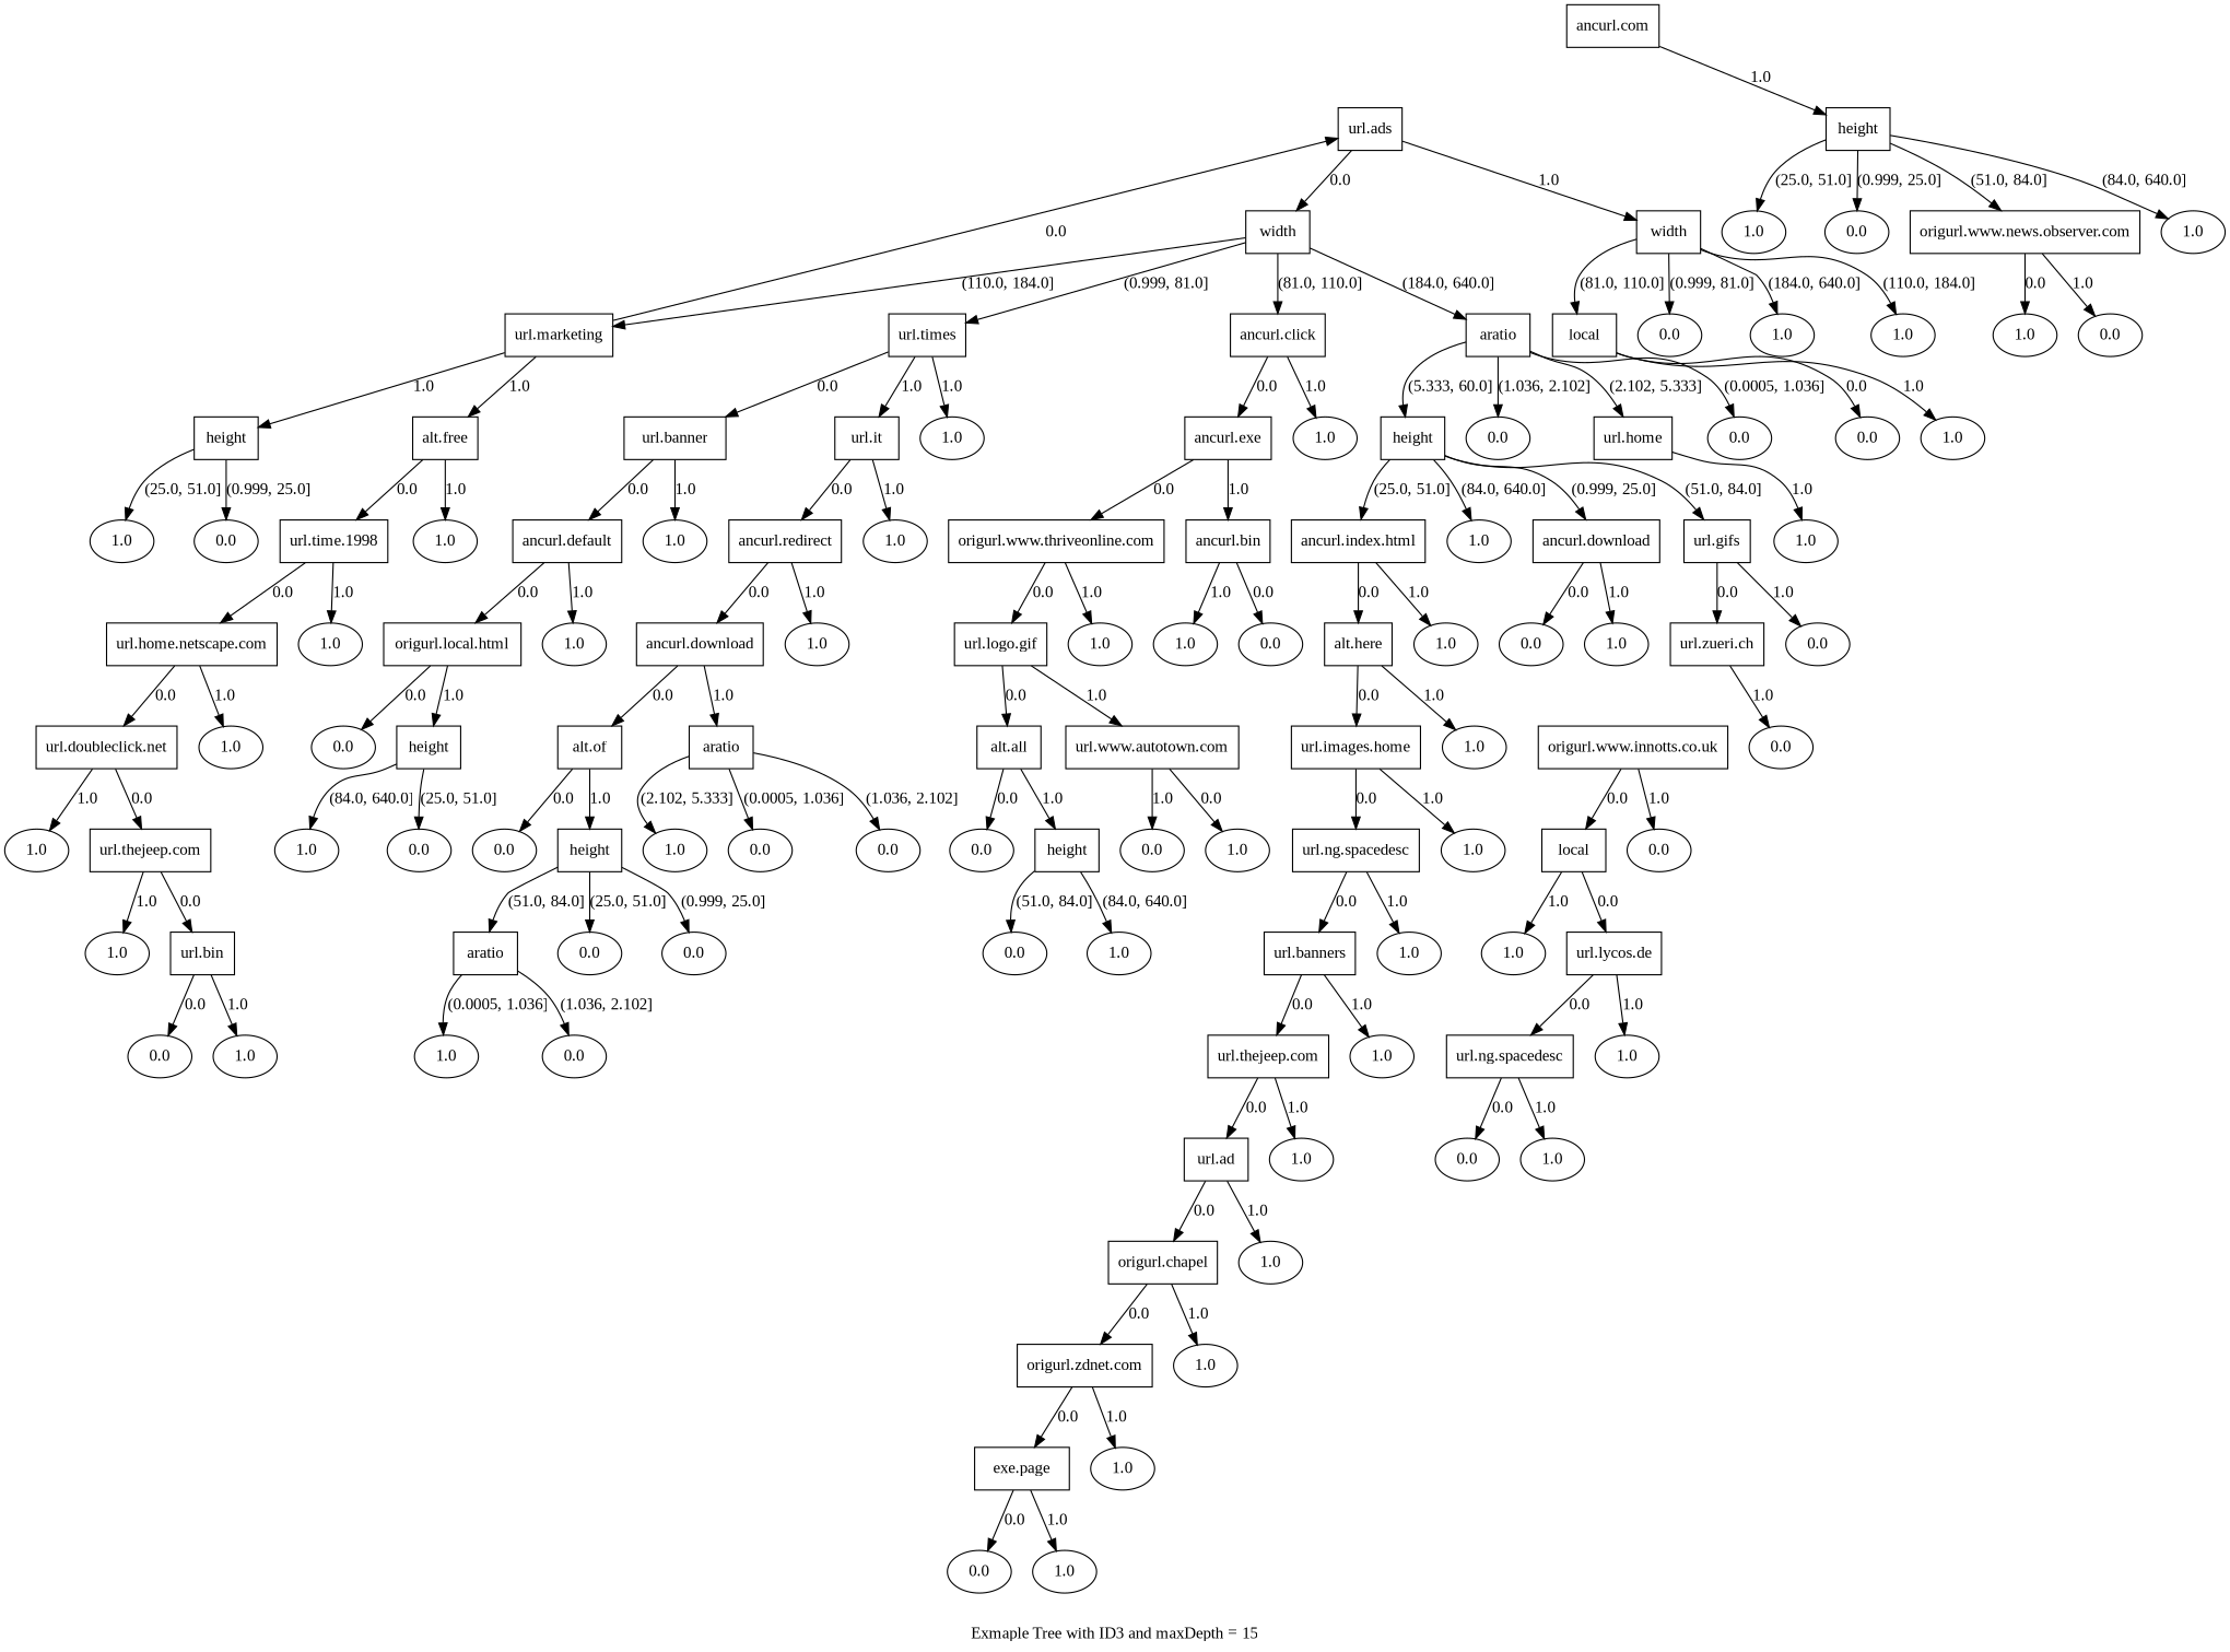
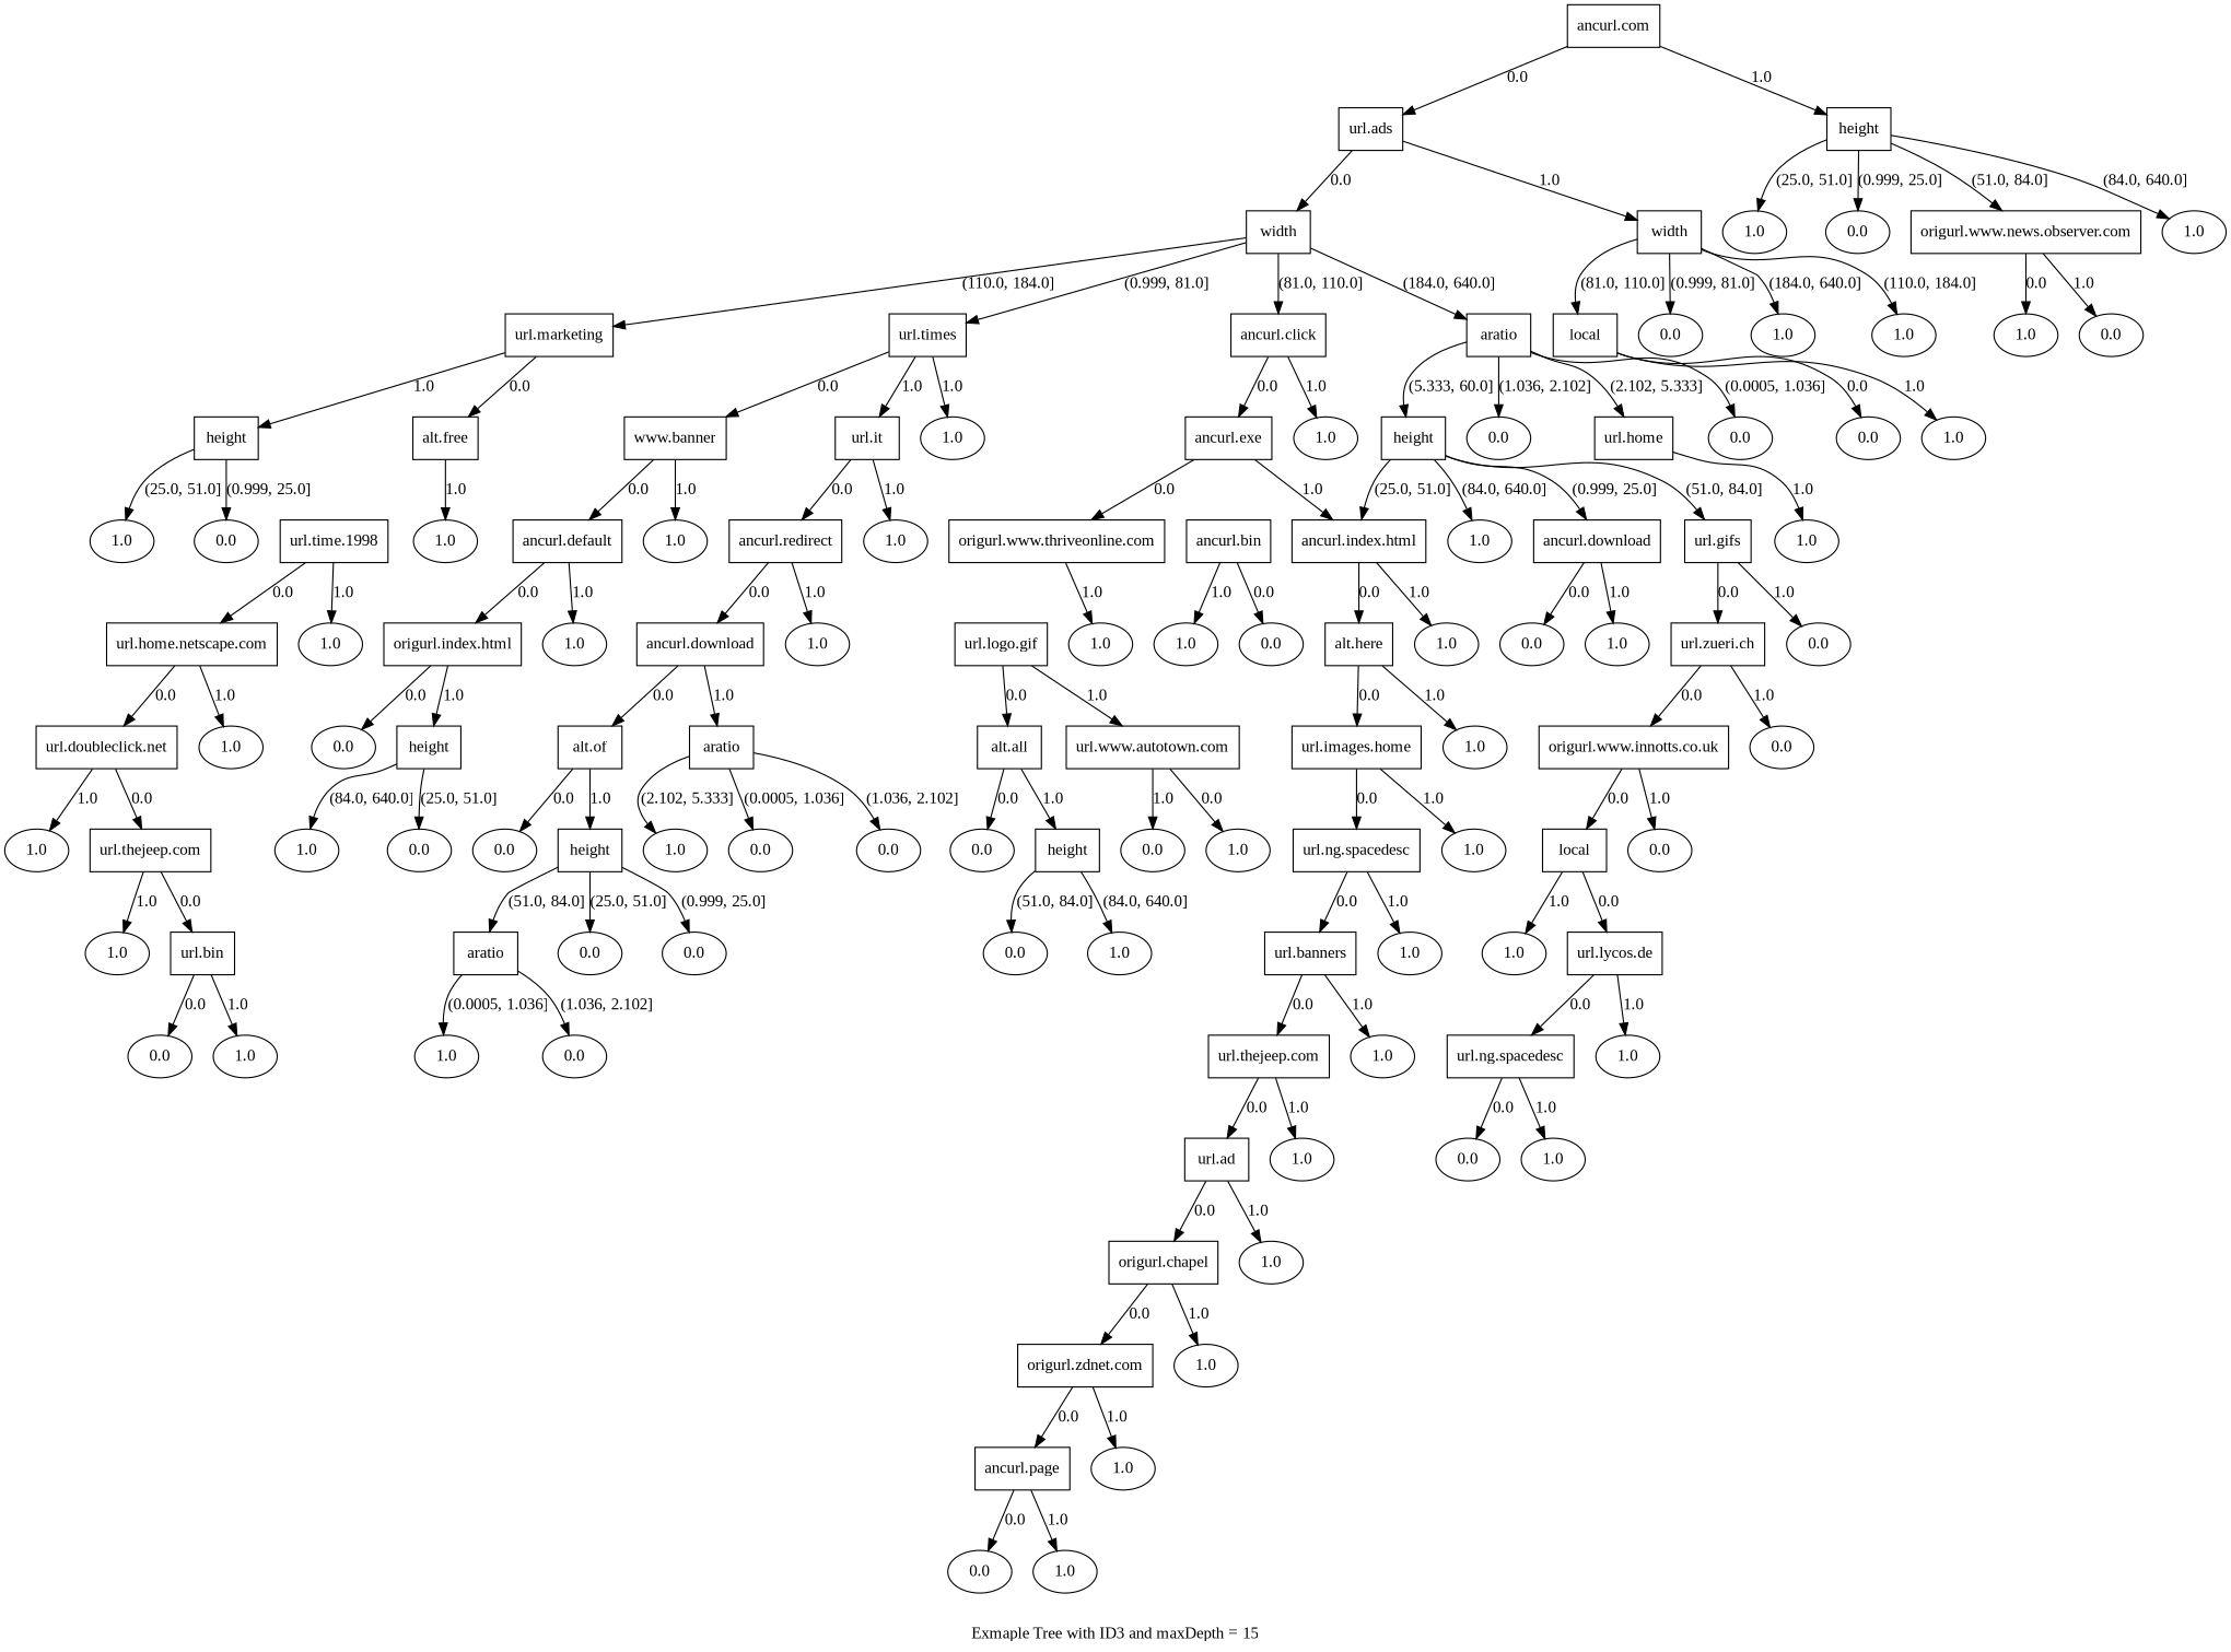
  digraph {
    fontname="Liberation Serif"
    label="Exmaple Tree with ID3 and maxDepth = 15"
    node [fontname="Liberation Serif" shape=ellipse]
    edge [fontname="Liberation Serif"]
    n1 [label="ancurl.com" shape=box]
    n2 [label="url.ads" shape=box]
    n3 [label=height shape=box]
    n4 [label=width shape=box]
    n5 [label=width shape=box]
    n6 [label="origurl.www.news.observer.com" shape=box]
    n7 [label=1.0]
    n8 [label=1.0]
    n9 [label=0.0]
    n10 [label="ancurl.click" shape=box]
    n11 [label=aratio shape=box]
    n12 [label="url.times" shape=box]
    n13 [label="url.marketing" shape=box]
    n14 [label=1.0]
    n15 [label=1.0]
    n16 [label=local shape=box]
    n17 [label=0.0]
    n18 [label="ancurl.exe" shape=box]
    n19 [label=1.0]
    n20 [label=height shape=box]
    n21 [label=0.0]
    n22 [label="url.home" shape=box]
    n23 [label=0.0]
-   n24 [label="url.banner" shape=box]
+   n24 [label="www.banner" shape=box]
    n25 [label="url.it" shape=box]
    n26 [label=1.0]
    n27 [label="alt.free" shape=box]
    n28 [label=height shape=box]
    n29 [label="origurl.www.thriveonline.com" shape=box]
    n30 [label="ancurl.bin" shape=box]
    n31 [label="url.logo.gif" shape=box]
    n32 [label=1.0]
    n33 [label=1.0]
    n34 [label=0.0]
    n35 [label="alt.all" shape=box]
    n36 [label="url.www.autotown.com" shape=box]
    n37 [label=0.0]
    n38 [label=height shape=box]
    n39 [label=0.0]
    n40 [label=1.0]
    n41 [label=0.0]
    n42 [label=1.0]
    n43 [label="ancurl.index.html" shape=box]
    n44 [label="ancurl.download" shape=box]
    n45 [label="url.gifs" shape=box]
    n46 [label=1.0]
    n47 [label=1.0]
    n48 [label="alt.here" shape=box]
    n49 [label=1.0]
    n50 [label=0.0]
    n51 [label=1.0]
    n52 [label="url.zueri.ch" shape=box]
    n53 [label=0.0]
    n54 [label="url.images.home" shape=box]
    n55 [label=1.0]
    n56 [label="url.ng.spacedesc" shape=box]
    n57 [label=1.0]
    n58 [label="url.banners" shape=box]
    n59 [label=1.0]
    n60 [label="url.thejeep.com" shape=box]
    n61 [label=1.0]
    n62 [label="url.ad" shape=box]
    n63 [label=1.0]
    n64 [label="origurl.chapel" shape=box]
    n65 [label=1.0]
    n66 [label="origurl.zdnet.com" shape=box]
    n67 [label=1.0]
-   n68 [label="exe.page" shape=box]
+   n68 [label="ancurl.page" shape=box]
    n69 [label=1.0]
    n70 [label=0.0]
    n71 [label=1.0]
    n72 [label="origurl.www.innotts.co.uk" shape=box]
    n73 [label=0.0]
    n74 [label=local shape=box]
    n75 [label=0.0]
    n76 [label=1.0]
    n77 [label="url.lycos.de" shape=box]
    n78 [label="url.ng.spacedesc" shape=box]
    n79 [label=1.0]
    n80 [label=0.0]
    n81 [label=1.0]
    n82 [label="ancurl.default" shape=box]
    n83 [label=1.0]
-   n84 [label="origurl.local.html" shape=box]
+   n84 [label="origurl.index.html" shape=box]
    n85 [label=1.0]
    n86 [label=0.0]
    n87 [label=height shape=box]
    n88 [label=0.0]
    n89 [label=1.0]
    n90 [label="ancurl.redirect" shape=box]
    n91 [label=1.0]
    n92 [label="ancurl.download" shape=box]
    n93 [label=1.0]
    n94 [label="alt.of" shape=box]
    n95 [label=aratio shape=box]
    n96 [label=0.0]
    n97 [label=height shape=box]
    n98 [label=1.0]
    n99 [label=0.0]
    n100 [label=0.0]
    n101 [label=0.0]
    n102 [label=aratio shape=box]
    n103 [label=0.0]
    n104 [label=1.0]
    n105 [label=0.0]
    n106 [label="url.time.1998" shape=box]
    n107 [label=1.0]
    n108 [label=1.0]
    n109 [label=0.0]
    n110 [label="url.home.netscape.com" shape=box]
    n111 [label=1.0]
    n112 [label="url.doubleclick.net" shape=box]
    n113 [label=1.0]
    n114 [label="url.thejeep.com" shape=box]
    n115 [label=1.0]
    n116 [label="url.bin" shape=box]
    n117 [label=1.0]
    n118 [label=0.0]
    n119 [label=1.0]
    n120 [label=1.0]
    n121 [label=0.0]
    n122 [label=1.0]
    n123 [label=0.0]
-   n13 -> n2 [label=0.0]
+   n1 -> n2 [label=0.0]
    n1 -> n3 [label=1.0]
    n2 -> n4 [label=0.0]
    n2 -> n5 [label=1.0]
    n3 -> n6 [label="(51.0, 84.0]"]
    n3 -> n7 [label="(84.0, 640.0]"]
    n3 -> n8 [label="(25.0, 51.0]"]
    n3 -> n9 [label="(0.999, 25.0]"]
    n4 -> n10 [label="(81.0, 110.0]"]
    n4 -> n11 [label="(184.0, 640.0]"]
    n4 -> n12 [label="(0.999, 81.0]"]
    n4 -> n13 [label="(110.0, 184.0]"]
    n5 -> n14 [label="(184.0, 640.0]"]
    n5 -> n15 [label="(110.0, 184.0]"]
    n5 -> n16 [label="(81.0, 110.0]"]
    n5 -> n17 [label="(0.999, 81.0]"]
    n6 -> n122 [label=0.0]
    n6 -> n123 [label=1.0]
    n10 -> n18 [label=0.0]
    n10 -> n19 [label=1.0]
    n11 -> n20 [label="(5.333, 60.0]"]
    n11 -> n21 [label="(1.036, 2.102]"]
    n11 -> n22 [label="(2.102, 5.333]"]
    n11 -> n23 [label="(0.0005, 1.036]"]
    n12 -> n24 [label=0.0]
    n12 -> n25 [label=1.0]
    n12 -> n26 [label=1.0]
-   n13 -> n27 [label=1.0]
+   n13 -> n27 [label=0.0]
    n13 -> n28 [label=1.0]
    n16 -> n120 [label=1.0]
    n16 -> n121 [label=0.0]
    n18 -> n29 [label=0.0]
-   n18 -> n30 [label=1.0]
+   n18 -> n43 [label=1.0]
    n20 -> n43 [label="(25.0, 51.0]"]
    n20 -> n44 [label="(0.999, 25.0]"]
    n20 -> n45 [label="(51.0, 84.0]"]
    n20 -> n46 [label="(84.0, 640.0]"]
    n22 -> n47 [label=1.0]
    n24 -> n82 [label=0.0]
    n24 -> n83 [label=1.0]
    n25 -> n90 [label=0.0]
    n25 -> n91 [label=1.0]
-   n27 -> n106 [label=0.0]
    n27 -> n107 [label=1.0]
    n28 -> n108 [label="(25.0, 51.0]"]
    n28 -> n109 [label="(0.999, 25.0]"]
-   n29 -> n31 [label=0.0]
    n29 -> n32 [label=1.0]
    n30 -> n33 [label=1.0]
    n30 -> n34 [label=0.0]
    n31 -> n35 [label=0.0]
    n31 -> n36 [label=1.0]
    n35 -> n37 [label=0.0]
    n35 -> n38 [label=1.0]
    n36 -> n39 [label=1.0]
    n36 -> n40 [label=0.0]
    n38 -> n41 [label="(51.0, 84.0]"]
    n38 -> n42 [label="(84.0, 640.0]"]
    n43 -> n48 [label=0.0]
    n43 -> n49 [label=1.0]
    n44 -> n50 [label=0.0]
    n44 -> n51 [label=1.0]
    n45 -> n52 [label=0.0]
    n45 -> n53 [label=1.0]
    n48 -> n54 [label=0.0]
    n48 -> n55 [label=1.0]
+   n52 -> n72 [label=0.0]
    n52 -> n73 [label=1.0]
    n54 -> n56 [label=0.0]
    n54 -> n57 [label=1.0]
    n56 -> n58 [label=0.0]
    n56 -> n59 [label=1.0]
    n58 -> n60 [label=0.0]
    n58 -> n61 [label=1.0]
    n60 -> n62 [label=0.0]
    n60 -> n63 [label=1.0]
    n62 -> n64 [label=0.0]
    n62 -> n65 [label=1.0]
    n64 -> n66 [label=0.0]
    n64 -> n67 [label=1.0]
    n66 -> n68 [label=0.0]
    n66 -> n69 [label=1.0]
    n68 -> n70 [label=0.0]
    n68 -> n71 [label=1.0]
    n72 -> n74 [label=0.0]
    n72 -> n75 [label=1.0]
    n74 -> n76 [label=1.0]
    n74 -> n77 [label=0.0]
    n77 -> n78 [label=0.0]
    n77 -> n79 [label=1.0]
    n78 -> n80 [label=0.0]
    n78 -> n81 [label=1.0]
    n82 -> n84 [label=0.0]
    n82 -> n85 [label=1.0]
    n84 -> n86 [label=0.0]
    n84 -> n87 [label=1.0]
    n87 -> n88 [label="(25.0, 51.0]"]
    n87 -> n89 [label="(84.0, 640.0]"]
    n90 -> n92 [label=0.0]
    n90 -> n93 [label=1.0]
    n92 -> n94 [label=0.0]
    n92 -> n95 [label=1.0]
    n94 -> n96 [label=0.0]
    n94 -> n97 [label=1.0]
    n95 -> n98 [label="(2.102, 5.333]"]
    n95 -> n99 [label="(0.0005, 1.036]"]
    n95 -> n100 [label="(1.036, 2.102]"]
    n97 -> n101 [label="(0.999, 25.0]"]
    n97 -> n102 [label="(51.0, 84.0]"]
    n97 -> n103 [label="(25.0, 51.0]"]
    n102 -> n104 [label="(0.0005, 1.036]"]
    n102 -> n105 [label="(1.036, 2.102]"]
    n106 -> n110 [label=0.0]
    n106 -> n111 [label=1.0]
    n110 -> n112 [label=0.0]
    n110 -> n113 [label=1.0]
    n112 -> n114 [label=0.0]
    n112 -> n115 [label=1.0]
    n114 -> n116 [label=0.0]
    n114 -> n117 [label=1.0]
    n116 -> n118 [label=0.0]
    n116 -> n119 [label=1.0]
  }
